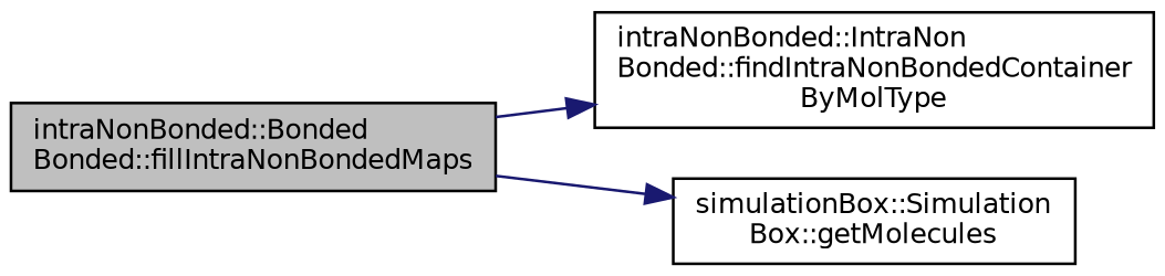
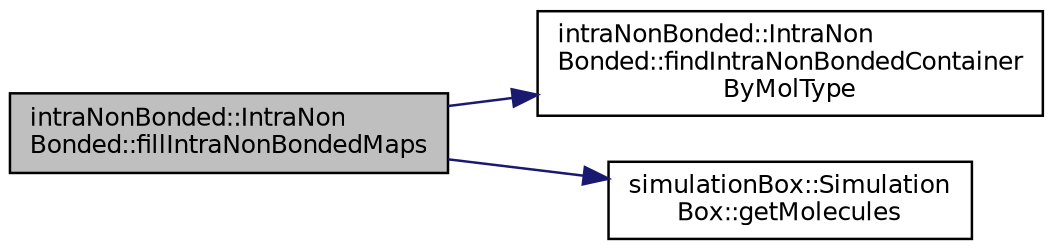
  digraph {
    rankdir=LR
    node [color=black fillcolor=white fontname=Helvetica fontsize=10 shape=record style=filled]
    edge [color=midnightblue fontname=Helvetica fontsize=10 labelfontname=Helvetica labelfontsize=10 style=solid]
-   n1 [fillcolor=grey75 fontcolor=black height=0.2 label="intraNonBonded::Bonded\lBonded::fillIntraNonBondedMaps" width=0.4]
+   n1 [fillcolor=grey75 fontcolor=black height=0.2 label="intraNonBonded::IntraNon\lBonded::fillIntraNonBondedMaps" width=0.4]
    n2 [height=0.2 label="intraNonBonded::IntraNon\lBonded::findIntraNonBondedContainer\lByMolType" width=0.4]
    n3 [height=0.2 label="simulationBox::Simulation\lBox::getMolecules" width=0.4]
    n1 -> n2
    n1 -> n3
  }
